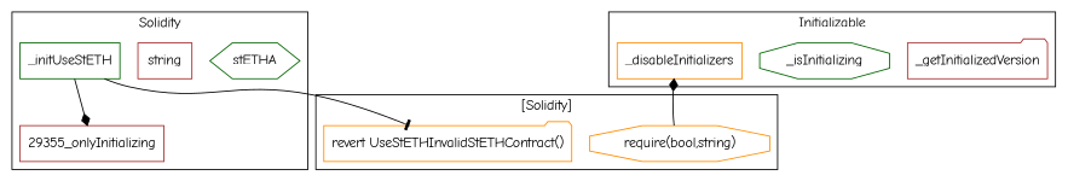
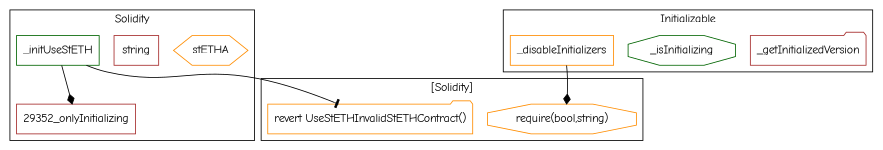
  strict digraph {
    fontname="Comic Neue"
    node [color=darkorange fontname="Comic Neue" shape=box]
    edge [arrowhead=diamond fontname="Comic Neue"]
-   n1 [color=darkgreen label=stETHA shape=hexagon]
+   n1 [label=stETHA shape=hexagon]
    n2 [color=brown label=string]
    n3 [color=darkgreen label=_initUseStETH]
-   "29352_onlyInitializing" [color=brown label="29355_onlyInitializing"]
+   "29352_onlyInitializing" [color=brown]
    n5 [color=brown label=_getInitializedVersion shape=folder]
    n6 [color=darkgreen label=_isInitializing shape=octagon]
    n7 [label=_disableInitializers]
    "require(bool,string)" [shape=octagon]
    "revert UseStETHInvalidStETHContract()" [shape=folder]
    subgraph cluster_1 {
      label=Solidity
      n1
      n2
      n3
      "29352_onlyInitializing"
    }
    subgraph cluster_2 {
      label=Initializable
      n5
      n6
      n7
    }
    subgraph cluster_3 {
      label="[Solidity]"
      "require(bool,string)"
      "revert UseStETHInvalidStETHContract()"
    }
    n3 -> "29352_onlyInitializing"
    n3 -> "revert UseStETHInvalidStETHContract()" [arrowhead=tee]
-   "require(bool,string)" -> n7
+   n7 -> "require(bool,string)"
  }
